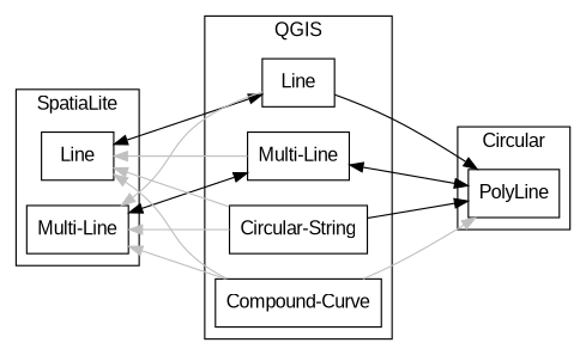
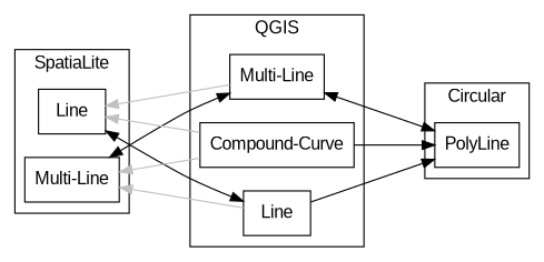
  digraph {
    newrank=true
    rankdir=LR
    ranksep=0.9
    node [fontname=Arial shape=record]
    n1 [label=Line]
    n2 [label="Multi-Line"]
    n3 [label=Line]
    n4 [label="Multi-Line"]
-   n5 [label="Circular-String"]
    n6 [label="Compound-Curve"]
    n7 [label=PolyLine]
    subgraph cluster_1 {
      fontname=Arial
      label=SpatiaLite
      rank=same
      n1
      n2
    }
    subgraph cluster_2 {
      fontname=Arial
      label=QGIS
      rank=same
      n3
      n4
-     n5
      n6
    }
    subgraph cluster_3 {
      fontname=Arial
      label=Circular
      rank=same
      n7
    }
    n1 -> n3 [dir=both]
    n2 -> n4 [dir=both]
    n3 -> n2 [color=grey]
    n3 -> n7
    n4 -> n1 [color=grey]
    n4 -> n7 [dir=both]
-   n5 -> n1 [color=grey]
-   n5 -> n2 [color=grey]
-   n5 -> n7
    n6 -> n1 [color=grey]
    n6 -> n2 [color=grey]
-   n6 -> n7 [color=grey]
+   n6 -> n7
  }
